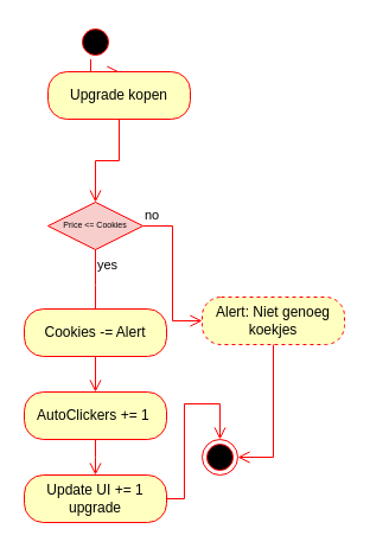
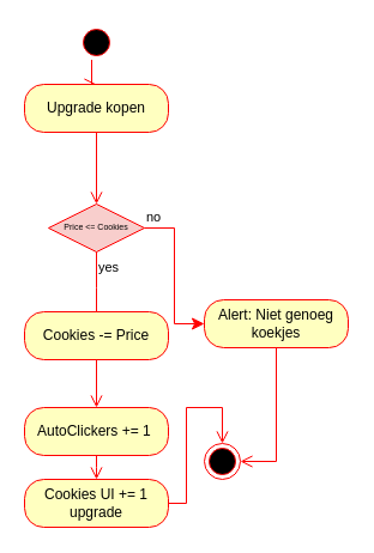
  <mxCell id="0" />
  <mxCell id="1" parent="0" />
  <mxCell id="2" value="" style="ellipse;html=1;shape=startState;fillColor=#000000;strokeColor=#ff0000;direction=east;" parent="1" vertex="1"><mxGeometry x="65" y="20" width="30" height="30" as="geometry" /></mxCell>
  <mxCell id="3" value="" style="edgeStyle=orthogonalEdgeStyle;html=1;verticalAlign=bottom;endArrow=open;endSize=8;strokeColor=#ff0000;rounded=0;entryX=0.5;entryY=0;entryDx=0;entryDy=0;" parent="1" source="2" target="4" edge="1"><mxGeometry relative="1" as="geometry"><mxPoint x="75" y="70" as="targetPoint" /><Array as="points"><mxPoint x="75" y="40" /><mxPoint x="76" y="40" /><mxPoint x="76" y="70" /></Array></mxGeometry></mxCell>
- <mxCell id="4" value="Upgrade kopen" style="rounded=1;whiteSpace=wrap;html=1;arcSize=40;fontColor=#000000;fillColor=#ffffc0;strokeColor=#ff0000;" parent="1" vertex="1"><mxGeometry x="40" y="60" width="120" height="40" as="geometry" /></mxCell>
+ <mxCell id="4" value="Upgrade kopen" style="rounded=1;whiteSpace=wrap;html=1;arcSize=40;fontColor=#000000;fillColor=#ffffc0;strokeColor=#ff0000;" parent="1" vertex="1"><mxGeometry x="20" y="70" width="120" height="40" as="geometry" /></mxCell>
  <mxCell id="5" value="" style="edgeStyle=orthogonalEdgeStyle;html=1;verticalAlign=bottom;endArrow=open;endSize=8;strokeColor=#ff0000;rounded=0;entryX=0.5;entryY=0;entryDx=0;entryDy=0;" parent="1" source="4" target="6" edge="1"><mxGeometry relative="1" as="geometry"><mxPoint x="75" y="170" as="targetPoint" /></mxGeometry></mxCell>
  <mxCell id="6" value="Price &amp;lt;= Cookies" style="rhombus;whiteSpace=wrap;html=1;fontColor=#000000;fillColor=#f8cecc;strokeColor=#ff0000;fontSize=7;" parent="1" vertex="1"><mxGeometry x="40" y="170" width="80" height="40" as="geometry" /></mxCell>
- <mxCell id="7" value="no" style="edgeStyle=orthogonalEdgeStyle;html=1;align=left;verticalAlign=bottom;endArrow=open;endSize=8;strokeColor=#ff0000;rounded=0;entryX=0;entryY=0.5;entryDx=0;entryDy=0;" parent="1" source="6" edge="1" target="9"><mxGeometry x="-1" relative="1" as="geometry"><mxPoint x="220" y="190" as="targetPoint" /></mxGeometry></mxCell>
+ <mxCell id="7" value="no" style="edgeStyle=orthogonalEdgeStyle;html=1;align=left;verticalAlign=bottom;endArrow=classic;endSize=8;strokeColor=#ff0000;rounded=0;entryX=0;entryY=0.5;entryDx=0;entryDy=0;" parent="1" source="6" edge="1" target="9"><mxGeometry x="-1" relative="1" as="geometry"><mxPoint x="220" y="190" as="targetPoint" /></mxGeometry></mxCell>
  <mxCell id="8" value="yes" style="edgeStyle=orthogonalEdgeStyle;html=1;align=left;verticalAlign=top;endArrow=open;endSize=8;strokeColor=#ff0000;rounded=0;" parent="1" source="6" edge="1"><mxGeometry x="-1" relative="1" as="geometry"><mxPoint x="80" y="270" as="targetPoint" /></mxGeometry></mxCell>
- <mxCell id="9" value="Alert: Niet genoeg koekjes" style="rounded=1;whiteSpace=wrap;html=1;arcSize=40;fontColor=#000000;fillColor=#ffffc0;strokeColor=#ff0000;dashed=1;" parent="1" vertex="1"><mxGeometry x="170" y="250" width="120" height="40" as="geometry" /></mxCell>
+ <mxCell id="9" value="Alert: Niet genoeg koekjes" style="rounded=1;whiteSpace=wrap;html=1;arcSize=40;fontColor=#000000;fillColor=#ffffc0;strokeColor=#ff0000;" parent="1" vertex="1"><mxGeometry x="170" y="250" width="120" height="40" as="geometry" /></mxCell>
  <mxCell id="10" value="" style="edgeStyle=orthogonalEdgeStyle;html=1;verticalAlign=bottom;endArrow=open;endSize=8;strokeColor=#ff0000;rounded=0;entryX=1;entryY=0.5;entryDx=0;entryDy=0;exitX=0.5;exitY=1;exitDx=0;exitDy=0;" parent="1" source="9" target="17" edge="1"><mxGeometry relative="1" as="geometry"><mxPoint x="220" y="325" as="targetPoint" /><mxPoint x="295" y="190" as="sourcePoint" /><Array as="points"><mxPoint x="230" y="385" /></Array></mxGeometry></mxCell>
- <mxCell id="11" value="Cookies -= Alert" style="rounded=1;whiteSpace=wrap;html=1;arcSize=40;fontColor=#000000;fillColor=#ffffc0;strokeColor=#ff0000;" parent="1" vertex="1"><mxGeometry x="20" y="260" width="120" height="40" as="geometry" /></mxCell>
+ <mxCell id="11" value="Cookies -= Price" style="rounded=1;whiteSpace=wrap;html=1;arcSize=40;fontColor=#000000;fillColor=#ffffc0;strokeColor=#ff0000;" parent="1" vertex="1"><mxGeometry x="20" y="260" width="120" height="40" as="geometry" /></mxCell>
  <mxCell id="12" value="" style="edgeStyle=orthogonalEdgeStyle;html=1;verticalAlign=bottom;endArrow=open;endSize=8;strokeColor=#ff0000;rounded=0;entryX=0.5;entryY=0;entryDx=0;entryDy=0;" parent="1" source="11" target="13" edge="1"><mxGeometry relative="1" as="geometry"><mxPoint x="80" y="360" as="targetPoint" /></mxGeometry></mxCell>
- <mxCell id="13" value="AutoClickers += 1&amp;nbsp;" style="rounded=1;whiteSpace=wrap;html=1;arcSize=40;fontColor=#000000;fillColor=#ffffc0;strokeColor=#ff0000;" parent="1" vertex="1"><mxGeometry x="20" y="330" width="120" height="40" as="geometry" /></mxCell>
- <mxCell id="14" value="Update UI += 1 upgrade" style="rounded=1;whiteSpace=wrap;html=1;arcSize=40;fontColor=#000000;fillColor=#ffffc0;strokeColor=#ff0000;" vertex="1" parent="1"><mxGeometry x="20" y="400" width="120" height="40" as="geometry" /></mxCell>
+ <mxCell id="13" value="AutoClickers += 1&amp;nbsp;" style="rounded=1;whiteSpace=wrap;html=1;arcSize=40;fontColor=#000000;fillColor=#ffffc0;strokeColor=#ff0000;" parent="1" vertex="1"><mxGeometry x="20" y="340" width="120" height="40" as="geometry" /></mxCell>
+ <mxCell id="14" value="Cookies UI += 1 upgrade" style="rounded=1;whiteSpace=wrap;html=1;arcSize=40;fontColor=#000000;fillColor=#ffffc0;strokeColor=#ff0000;" vertex="1" parent="1"><mxGeometry x="20" y="400" width="120" height="40" as="geometry" /></mxCell>
  <mxCell id="15" value="" style="edgeStyle=orthogonalEdgeStyle;html=1;verticalAlign=bottom;endArrow=open;endSize=8;strokeColor=#ff0000;rounded=0;entryX=0.5;entryY=0;entryDx=0;entryDy=0;" edge="1" source="14" parent="1" target="17"><mxGeometry relative="1" as="geometry"><mxPoint x="80" y="500" as="targetPoint" /><Array as="points"><mxPoint x="155" y="420" /><mxPoint x="155" y="340" /><mxPoint x="185" y="340" /></Array></mxGeometry></mxCell>
  <mxCell id="16" value="" style="edgeStyle=orthogonalEdgeStyle;html=1;verticalAlign=bottom;endArrow=open;endSize=8;strokeColor=#ff0000;rounded=0;exitX=0.5;exitY=1;exitDx=0;exitDy=0;" edge="1" parent="1" source="13"><mxGeometry relative="1" as="geometry"><mxPoint x="80" y="400" as="targetPoint" /><mxPoint x="90" y="450" as="sourcePoint" /></mxGeometry></mxCell>
  <mxCell id="17" value="" style="ellipse;html=1;shape=endState;fillColor=#000000;strokeColor=#ff0000;" vertex="1" parent="1"><mxGeometry x="170" y="370" width="30" height="30" as="geometry" /></mxCell>
